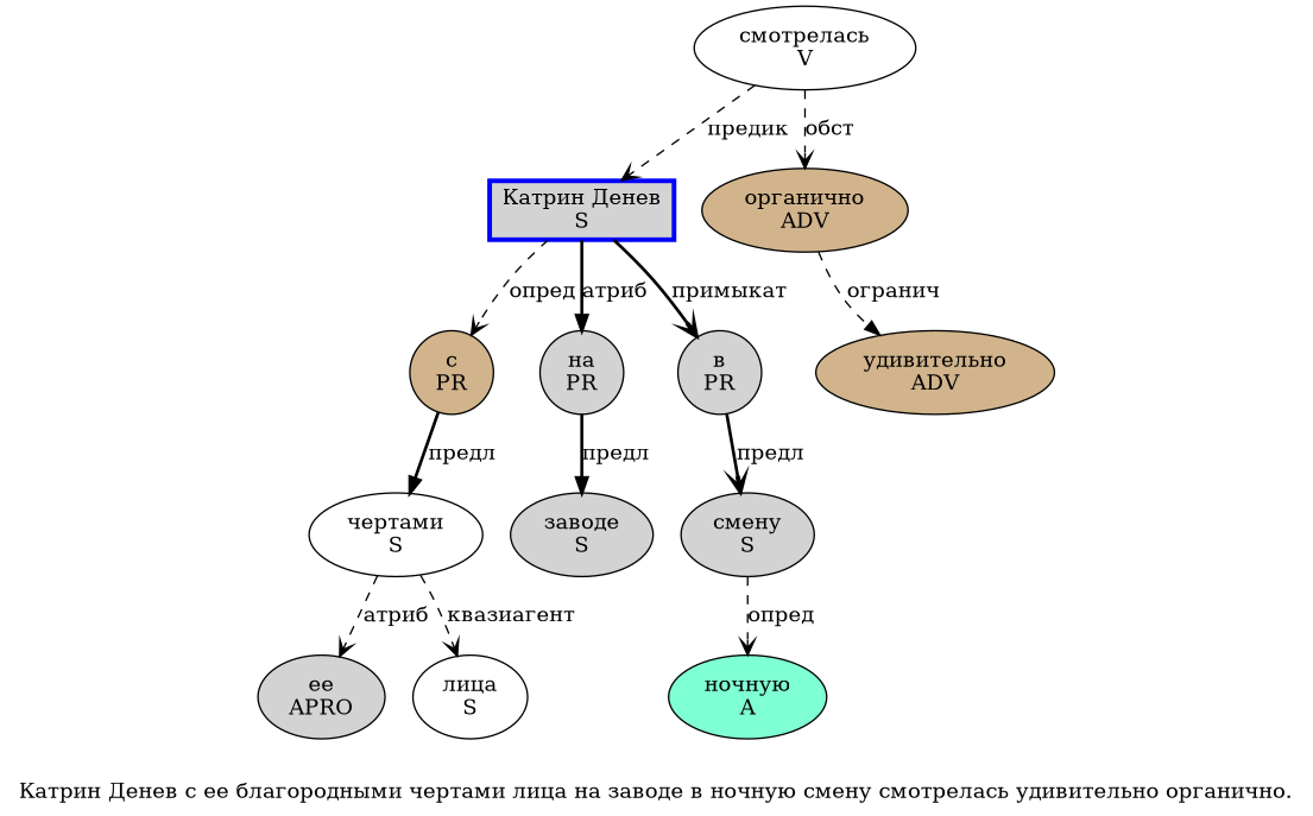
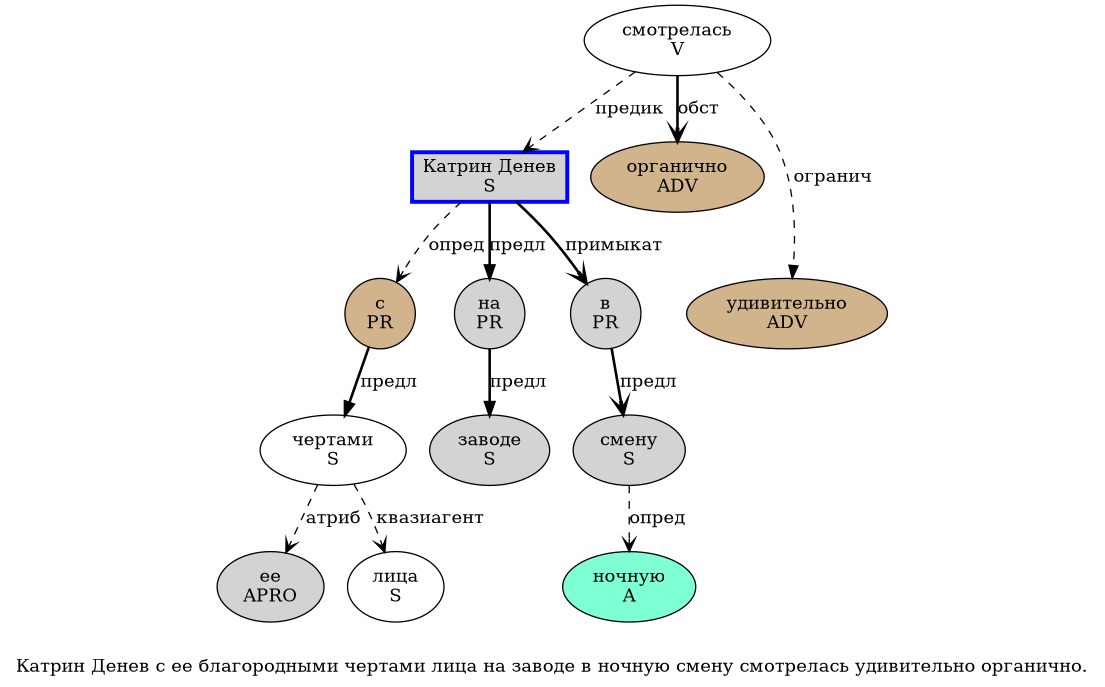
  digraph {
    label="Катрин Денев с ее благородными чертами лица на заводе в ночную смену смотрелась удивительно органично."
    node [fillcolor=lightgrey penwidth=1 shape=ellipse style=filled]
    edge [arrowhead=vee style=dashed]
    n1 [color=blue label="Катрин Денев\nS" penwidth=3 shape=box]
    n2 [fillcolor=tan label="с\nPR"]
    n3 [label="на\nPR"]
    n4 [label="в\nPR"]
    n5 [fillcolor=white label="чертами\nS"]
    n6 [label="заводе\nS"]
    n7 [label="смену\nS"]
    n8 [label="ее\nAPRO"]
    n9 [fillcolor=white label="лица\nS"]
    n10 [fillcolor=aquamarine label="ночную\nA"]
    n11 [fillcolor=white label="смотрелась\nV"]
    n12 [fillcolor=tan label="органично\nADV"]
    n13 [fillcolor=tan label="удивительно\nADV"]
    n1 -> n2 [label="опред"]
-   n1 -> n3 [arrowhead=normal label="атриб" style=bold]
+   n1 -> n3 [arrowhead=normal label="предл" style=bold]
    n1 -> n4 [label="примыкат" style=bold]
    n2 -> n5 [arrowhead=normal label="предл" style=bold]
    n3 -> n6 [arrowhead=normal label="предл" style=bold]
    n4 -> n7 [label="предл" style=bold]
    n5 -> n8 [label="атриб"]
    n5 -> n9 [label="квазиагент"]
    n7 -> n10 [label="опред"]
    n11 -> n1 [label="предик"]
-   n11 -> n12 [label="обст"]
-   n12 -> n13 [arrowhead=normal label="огранич"]
+   n11 -> n12 [label="обст" style=bold]
+   n11 -> n13 [arrowhead=normal label="огранич"]
  }
